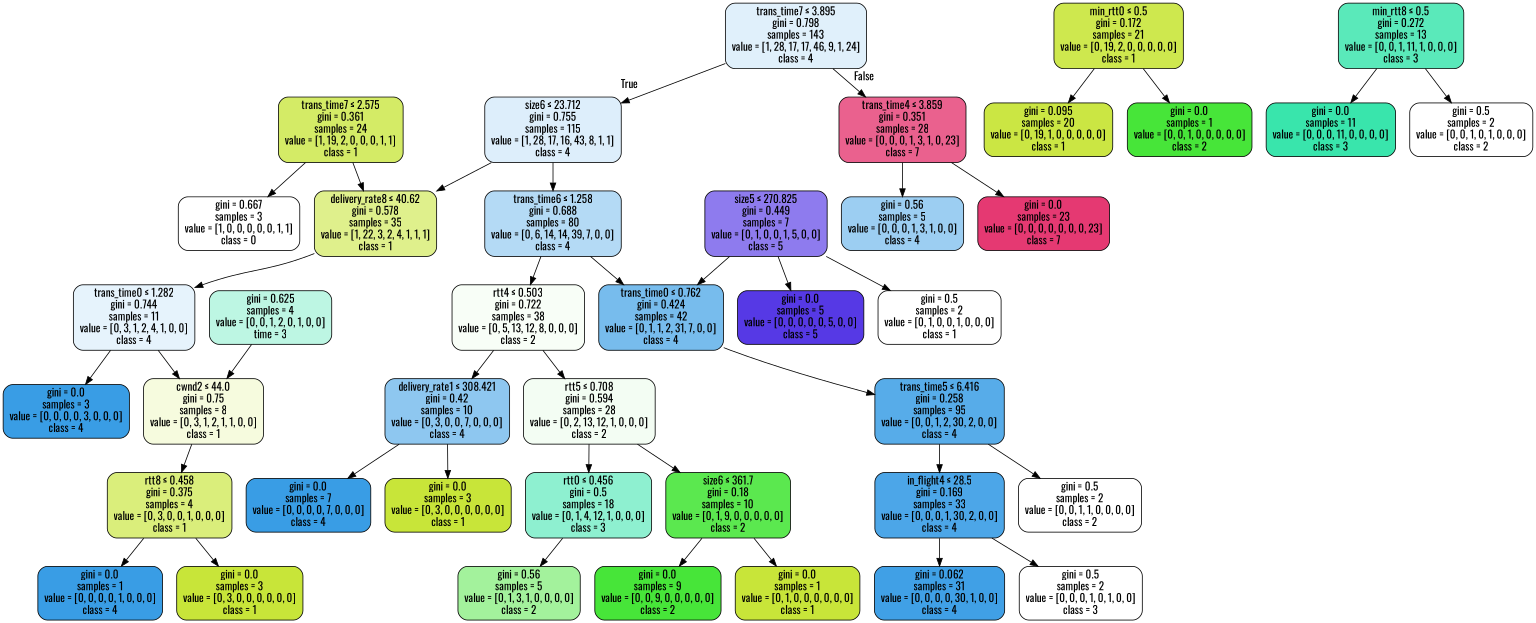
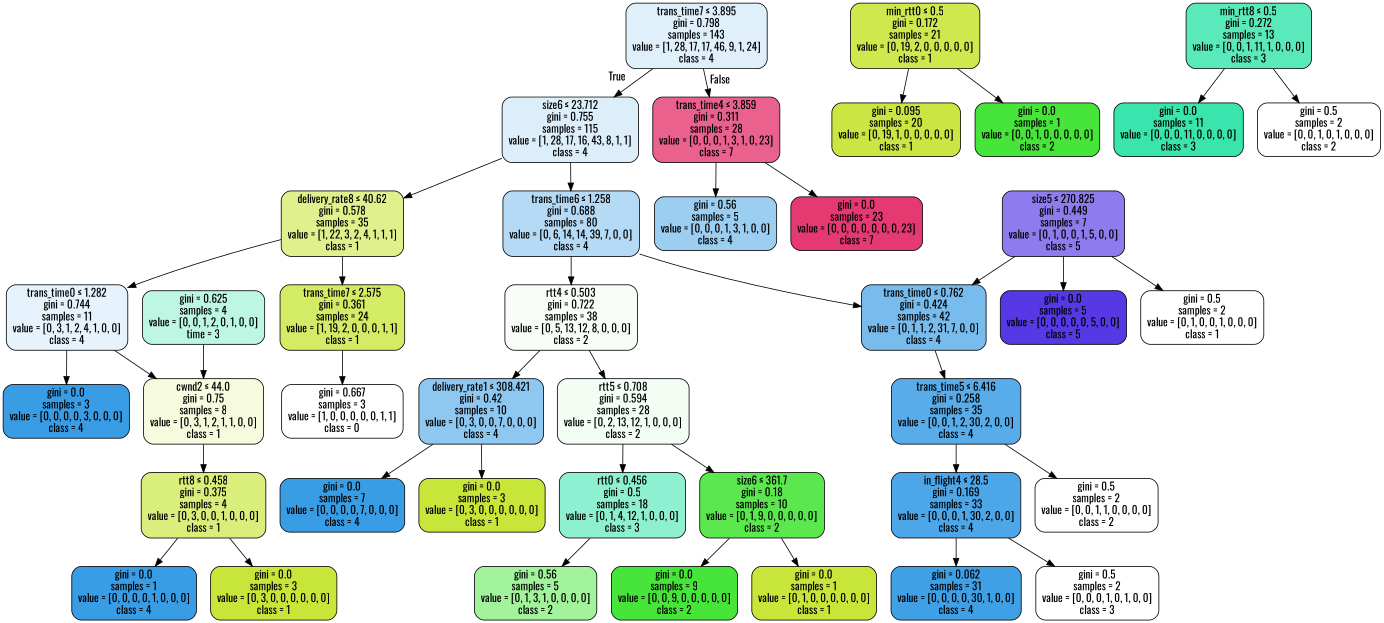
  digraph {
    fontname=Oswald
    node [color=black fillcolor="#ffffff" fontname=Oswald shape=box style="filled, rounded"]
    edge [fontname=Oswald]
    n1 [fillcolor="#e0f0fb" label=<trans_time7 &le; 3.895<br/>gini = 0.798<br/>samples = 143<br/>value = [1, 28, 17, 17, 46, 9, 1, 24]<br/>class = 4>]
    n2 [fillcolor="#ddeefb" label=<size6 &le; 23.712<br/>gini = 0.755<br/>samples = 115<br/>value = [1, 28, 17, 16, 43, 8, 1, 1]<br/>class = 4>]
-   n3 [fillcolor="#ea618e" label=<trans_time4 &le; 3.859<br/>gini = 0.351<br/>samples = 28<br/>value = [0, 0, 0, 1, 3, 1, 0, 23]<br/>class = 7>]
+   n3 [fillcolor="#ea618e" label=<trans_time4 &le; 3.859<br/>gini = 0.311<br/>samples = 28<br/>value = [0, 0, 0, 1, 3, 1, 0, 23]<br/>class = 7>]
    n4 [fillcolor="#dff08c" label=<delivery_rate8 &le; 40.62<br/>gini = 0.578<br/>samples = 35<br/>value = [1, 22, 3, 2, 4, 1, 1, 1]<br/>class = 1>]
    n5 [fillcolor="#b4daf5" label=<trans_time6 &le; 1.258<br/>gini = 0.688<br/>samples = 80<br/>value = [0, 6, 14, 14, 39, 7, 0, 0]<br/>class = 4>]
    n6 [fillcolor="#9ccef2" label=<gini = 0.56<br/>samples = 5<br/>value = [0, 0, 0, 1, 3, 1, 0, 0]<br/>class = 4>]
    n7 [fillcolor="#e53972" label=<gini = 0.0<br/>samples = 23<br/>value = [0, 0, 0, 0, 0, 0, 0, 23]<br/>class = 7>]
    n8 [fillcolor="#e6f3fc" label=<trans_time0 &le; 1.282<br/>gini = 0.744<br/>samples = 11<br/>value = [0, 3, 1, 2, 4, 1, 0, 0]<br/>class = 4>]
    n9 [fillcolor="#d4eb66" label=<trans_time7 &le; 2.575<br/>gini = 0.361<br/>samples = 24<br/>value = [1, 19, 2, 0, 0, 0, 1, 1]<br/>class = 1>]
    n10 [fillcolor="#f8fef7" label=<rtt4 &le; 0.503<br/>gini = 0.722<br/>samples = 38<br/>value = [0, 5, 13, 12, 8, 0, 0, 0]<br/>class = 2>]
    n11 [fillcolor="#77bced" label=<trans_time0 &le; 0.762<br/>gini = 0.424<br/>samples = 42<br/>value = [0, 1, 1, 2, 31, 7, 0, 0]<br/>class = 4>]
    n12 [fillcolor="#399de5" label=<gini = 0.0<br/>samples = 3<br/>value = [0, 0, 0, 0, 3, 0, 0, 0]<br/>class = 4>]
    n13 [fillcolor="#f6fbde" label=<cwnd2 &le; 44.0<br/>gini = 0.75<br/>samples = 8<br/>value = [0, 3, 1, 2, 1, 1, 0, 0]<br/>class = 1>]
    n14 [label=<gini = 0.667<br/>samples = 3<br/>value = [1, 0, 0, 0, 0, 0, 1, 1]<br/>class = 0>]
    n15 [fillcolor="#daee7b" label=<rtt8 &le; 0.458<br/>gini = 0.375<br/>samples = 4<br/>value = [0, 3, 0, 0, 1, 0, 0, 0]<br/>class = 1>]
    n16 [fillcolor="#399de5" label=<gini = 0.0<br/>samples = 1<br/>value = [0, 0, 0, 0, 1, 0, 0, 0]<br/>class = 4>]
    n17 [fillcolor="#c8e539" label=<gini = 0.0<br/>samples = 3<br/>value = [0, 3, 0, 0, 0, 0, 0, 0]<br/>class = 1>]
    n18 [fillcolor="#bdf6e3" label=<gini = 0.625<br/>samples = 4<br/>value = [0, 0, 1, 2, 0, 1, 0, 0]<br/>time = 3>]
    n19 [fillcolor="#cee84e" label=<min_rtt0 &le; 0.5<br/>gini = 0.172<br/>samples = 21<br/>value = [0, 19, 2, 0, 0, 0, 0, 0]<br/>class = 1>]
    n20 [fillcolor="#cbe643" label=<gini = 0.095<br/>samples = 20<br/>value = [0, 19, 1, 0, 0, 0, 0, 0]<br/>class = 1>]
    n21 [fillcolor="#47e539" label=<gini = 0.0<br/>samples = 1<br/>value = [0, 0, 1, 0, 0, 0, 0, 0]<br/>class = 2>]
    n22 [fillcolor="#8ec7f0" label=<delivery_rate1 &le; 308.421<br/>gini = 0.42<br/>samples = 10<br/>value = [0, 3, 0, 0, 7, 0, 0, 0]<br/>class = 4>]
    n23 [fillcolor="#f3fdf3" label=<rtt5 &le; 0.708<br/>gini = 0.594<br/>samples = 28<br/>value = [0, 2, 13, 12, 1, 0, 0, 0]<br/>class = 2>]
-   n24 [fillcolor="#57ace9" label=<trans_time5 &le; 6.416<br/>gini = 0.258<br/>samples = 95<br/>value = [0, 0, 1, 2, 30, 2, 0, 0]<br/>class = 4>]
+   n24 [fillcolor="#57ace9" label=<trans_time5 &le; 6.416<br/>gini = 0.258<br/>samples = 35<br/>value = [0, 0, 1, 2, 30, 2, 0, 0]<br/>class = 4>]
    n25 [fillcolor="#399de5" label=<gini = 0.0<br/>samples = 7<br/>value = [0, 0, 0, 0, 7, 0, 0, 0]<br/>class = 4>]
    n26 [fillcolor="#c8e539" label=<gini = 0.0<br/>samples = 3<br/>value = [0, 3, 0, 0, 0, 0, 0, 0]<br/>class = 1>]
    n27 [fillcolor="#8ef0d0" label=<rtt0 &le; 0.456<br/>gini = 0.5<br/>samples = 18<br/>value = [0, 1, 4, 12, 1, 0, 0, 0]<br/>class = 3>]
    n28 [fillcolor="#5be84f" label=<size6 &le; 361.7<br/>gini = 0.18<br/>samples = 10<br/>value = [0, 1, 9, 0, 0, 0, 0, 0]<br/>class = 2>]
    n29 [fillcolor="#a3f29c" label=<gini = 0.56<br/>samples = 5<br/>value = [0, 1, 3, 1, 0, 0, 0, 0]<br/>class = 2>]
    n30 [fillcolor="#47e539" label=<gini = 0.0<br/>samples = 9<br/>value = [0, 0, 9, 0, 0, 0, 0, 0]<br/>class = 2>]
    n31 [fillcolor="#c8e539" label=<gini = 0.0<br/>samples = 1<br/>value = [0, 1, 0, 0, 0, 0, 0, 0]<br/>class = 1>]
    n32 [fillcolor="#5ae9ba" label=<min_rtt8 &le; 0.5<br/>gini = 0.272<br/>samples = 13<br/>value = [0, 0, 1, 11, 1, 0, 0, 0]<br/>class = 3>]
    n33 [fillcolor="#39e5ac" label=<gini = 0.0<br/>samples = 11<br/>value = [0, 0, 0, 11, 0, 0, 0, 0]<br/>class = 3>]
    n34 [label=<gini = 0.5<br/>samples = 2<br/>value = [0, 0, 1, 0, 1, 0, 0, 0]<br/>class = 2>]
    n35 [fillcolor="#8e7bee" label=<size5 &le; 270.825<br/>gini = 0.449<br/>samples = 7<br/>value = [0, 1, 0, 0, 1, 5, 0, 0]<br/>class = 5>]
    n36 [fillcolor="#5639e5" label=<gini = 0.0<br/>samples = 5<br/>value = [0, 0, 0, 0, 0, 5, 0, 0]<br/>class = 5>]
    n37 [label=<gini = 0.5<br/>samples = 2<br/>value = [0, 1, 0, 0, 1, 0, 0, 0]<br/>class = 1>]
    n38 [fillcolor="#4ca6e8" label=<in_flight4 &le; 28.5<br/>gini = 0.169<br/>samples = 33<br/>value = [0, 0, 0, 1, 30, 2, 0, 0]<br/>class = 4>]
    n39 [label=<gini = 0.5<br/>samples = 2<br/>value = [0, 0, 1, 1, 0, 0, 0, 0]<br/>class = 2>]
    n40 [fillcolor="#40a0e6" label=<gini = 0.062<br/>samples = 31<br/>value = [0, 0, 0, 0, 30, 1, 0, 0]<br/>class = 4>]
    n41 [label=<gini = 0.5<br/>samples = 2<br/>value = [0, 0, 0, 1, 0, 1, 0, 0]<br/>class = 3>]
    n1 -> n2 [headlabel=True labelangle=45 labeldistance=2.5]
    n1 -> n3 [headlabel=False labelangle=-45 labeldistance=2.5]
    n2 -> n4
    n2 -> n5
    n3 -> n6
    n3 -> n7
    n4 -> n8
-   n9 -> n4
+   n4 -> n9
    n5 -> n10
    n5 -> n11
    n8 -> n12
    n8 -> n13
    n9 -> n14
    n10 -> n22
    n10 -> n23
    n11 -> n24
    n13 -> n15
    n15 -> n16
    n15 -> n17
    n18 -> n13
    n19 -> n20
    n19 -> n21
    n22 -> n25
    n22 -> n26
    n23 -> n27
    n23 -> n28
    n24 -> n38
    n24 -> n39
    n27 -> n29
    n28 -> n30
    n28 -> n31
    n32 -> n33
    n32 -> n34
    n35 -> n11
    n35 -> n36
    n35 -> n37
    n38 -> n40
    n38 -> n41
  }
